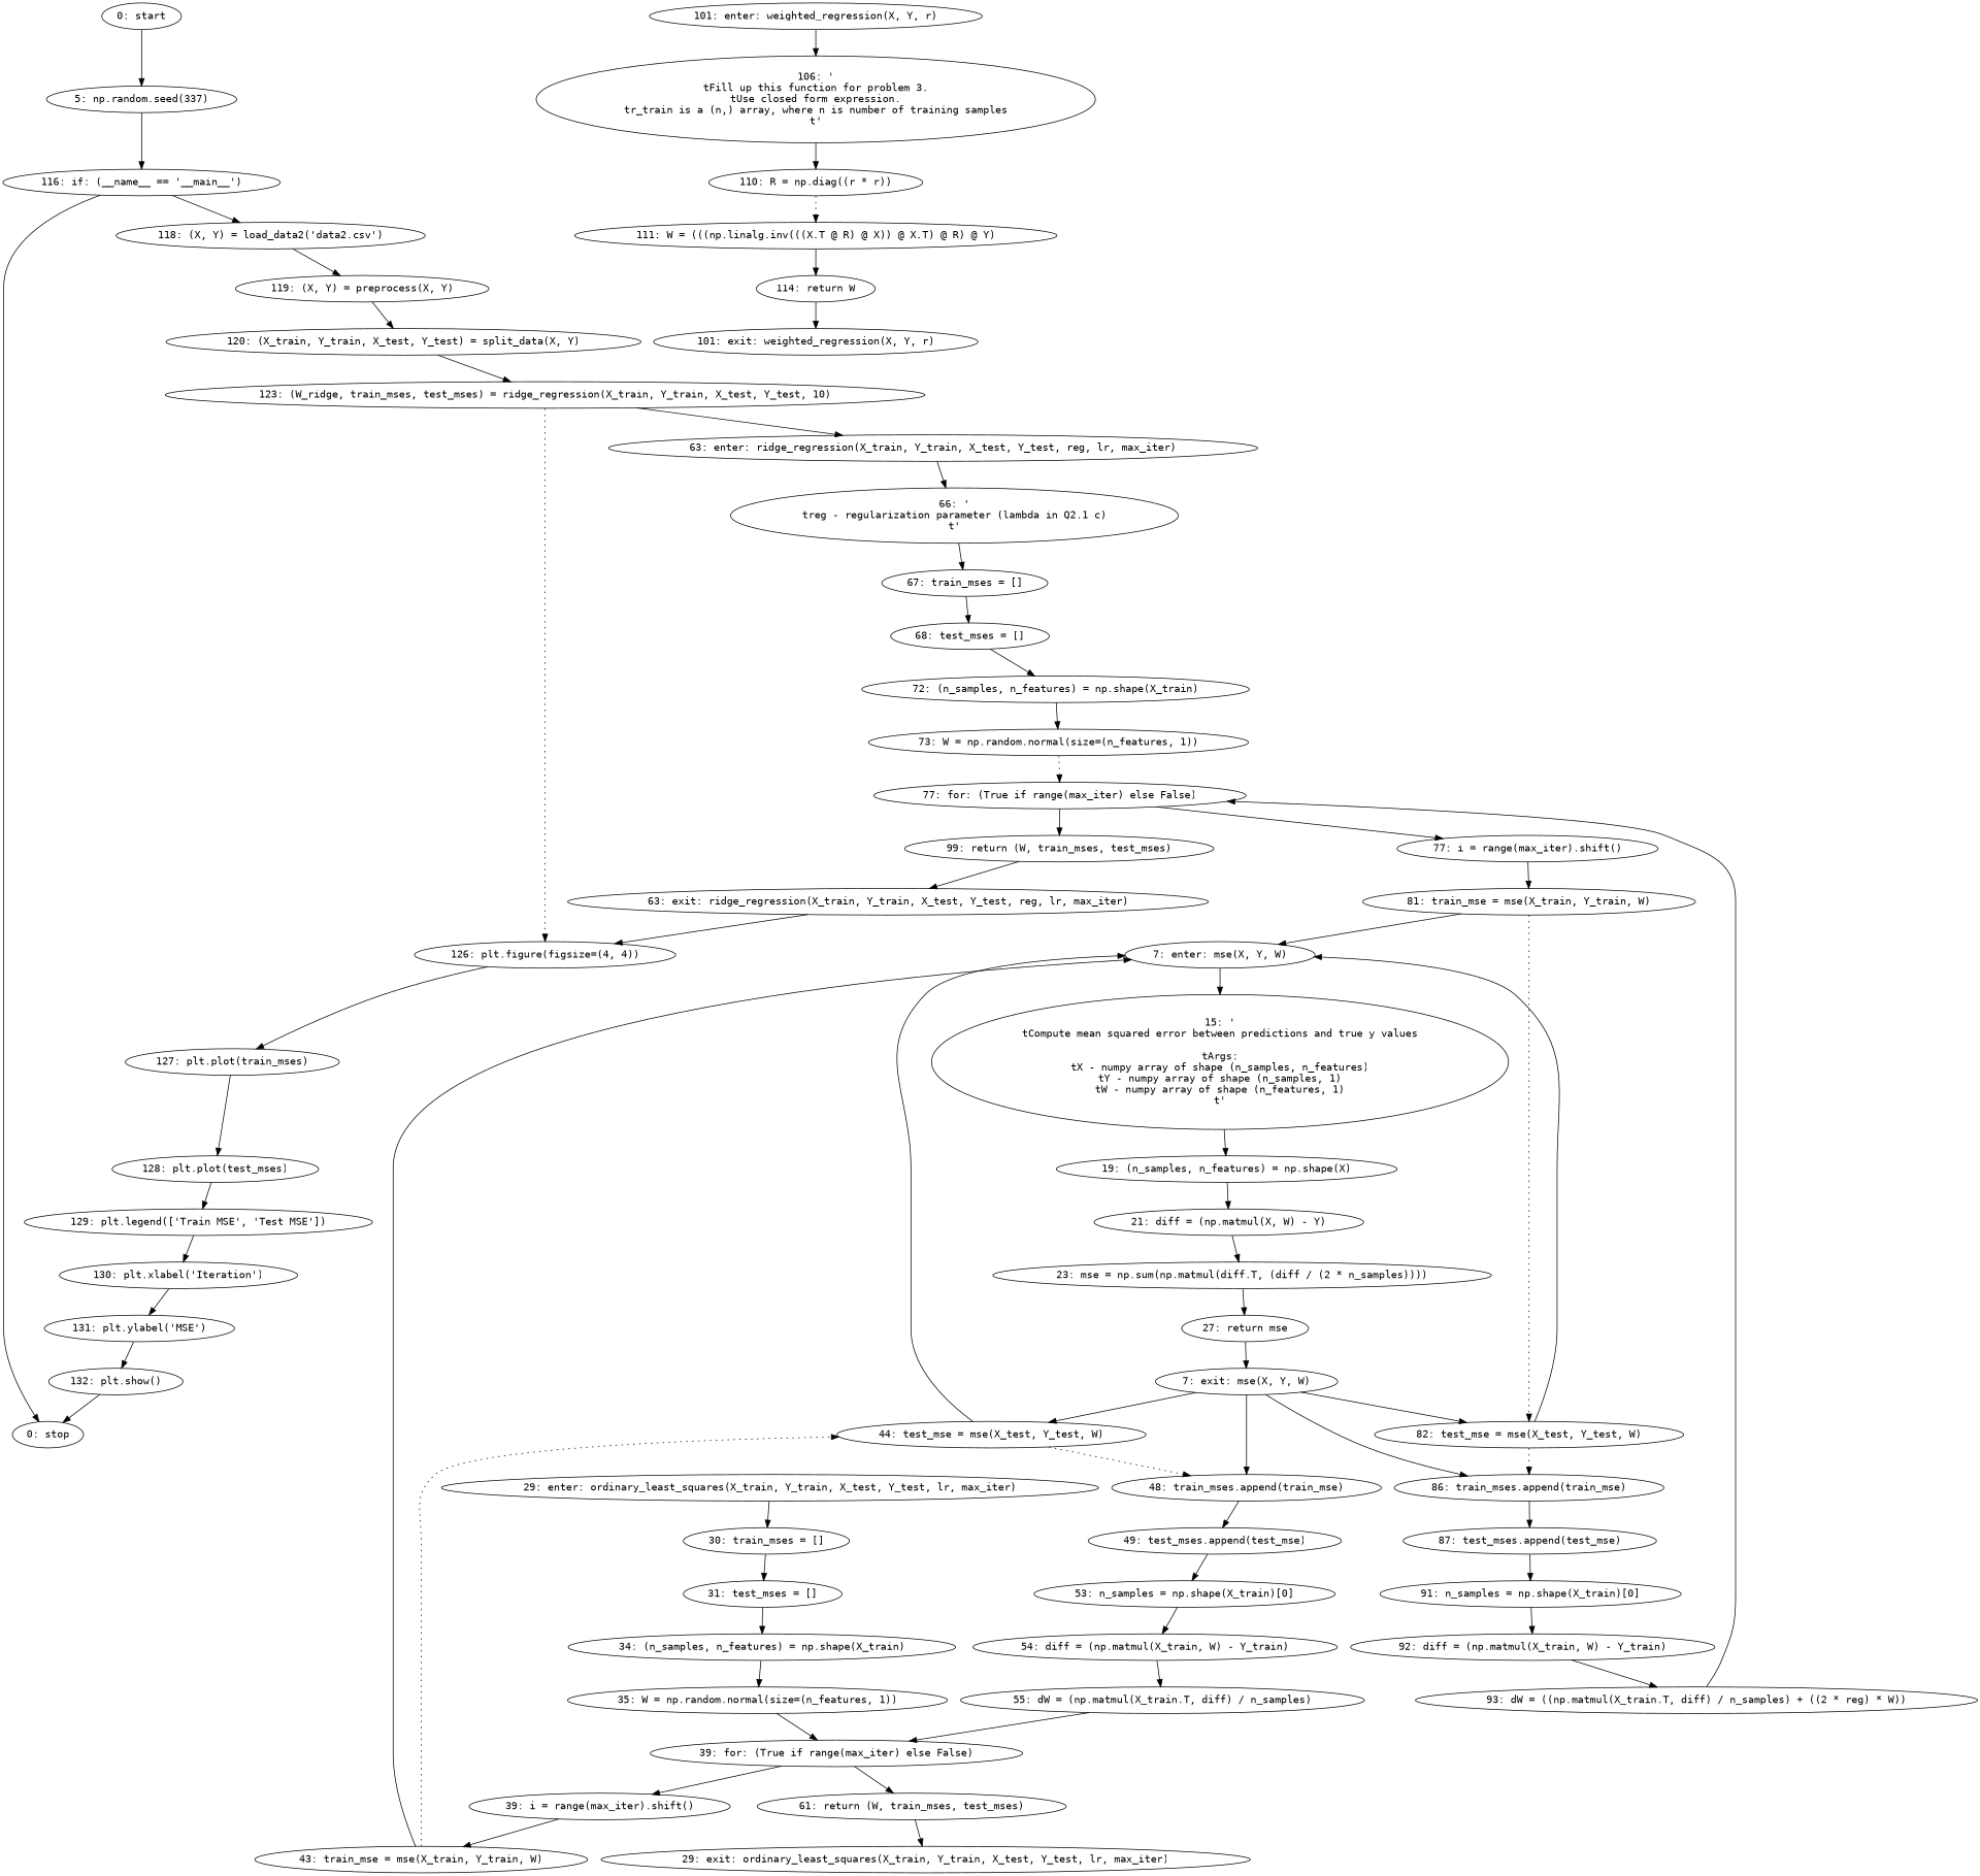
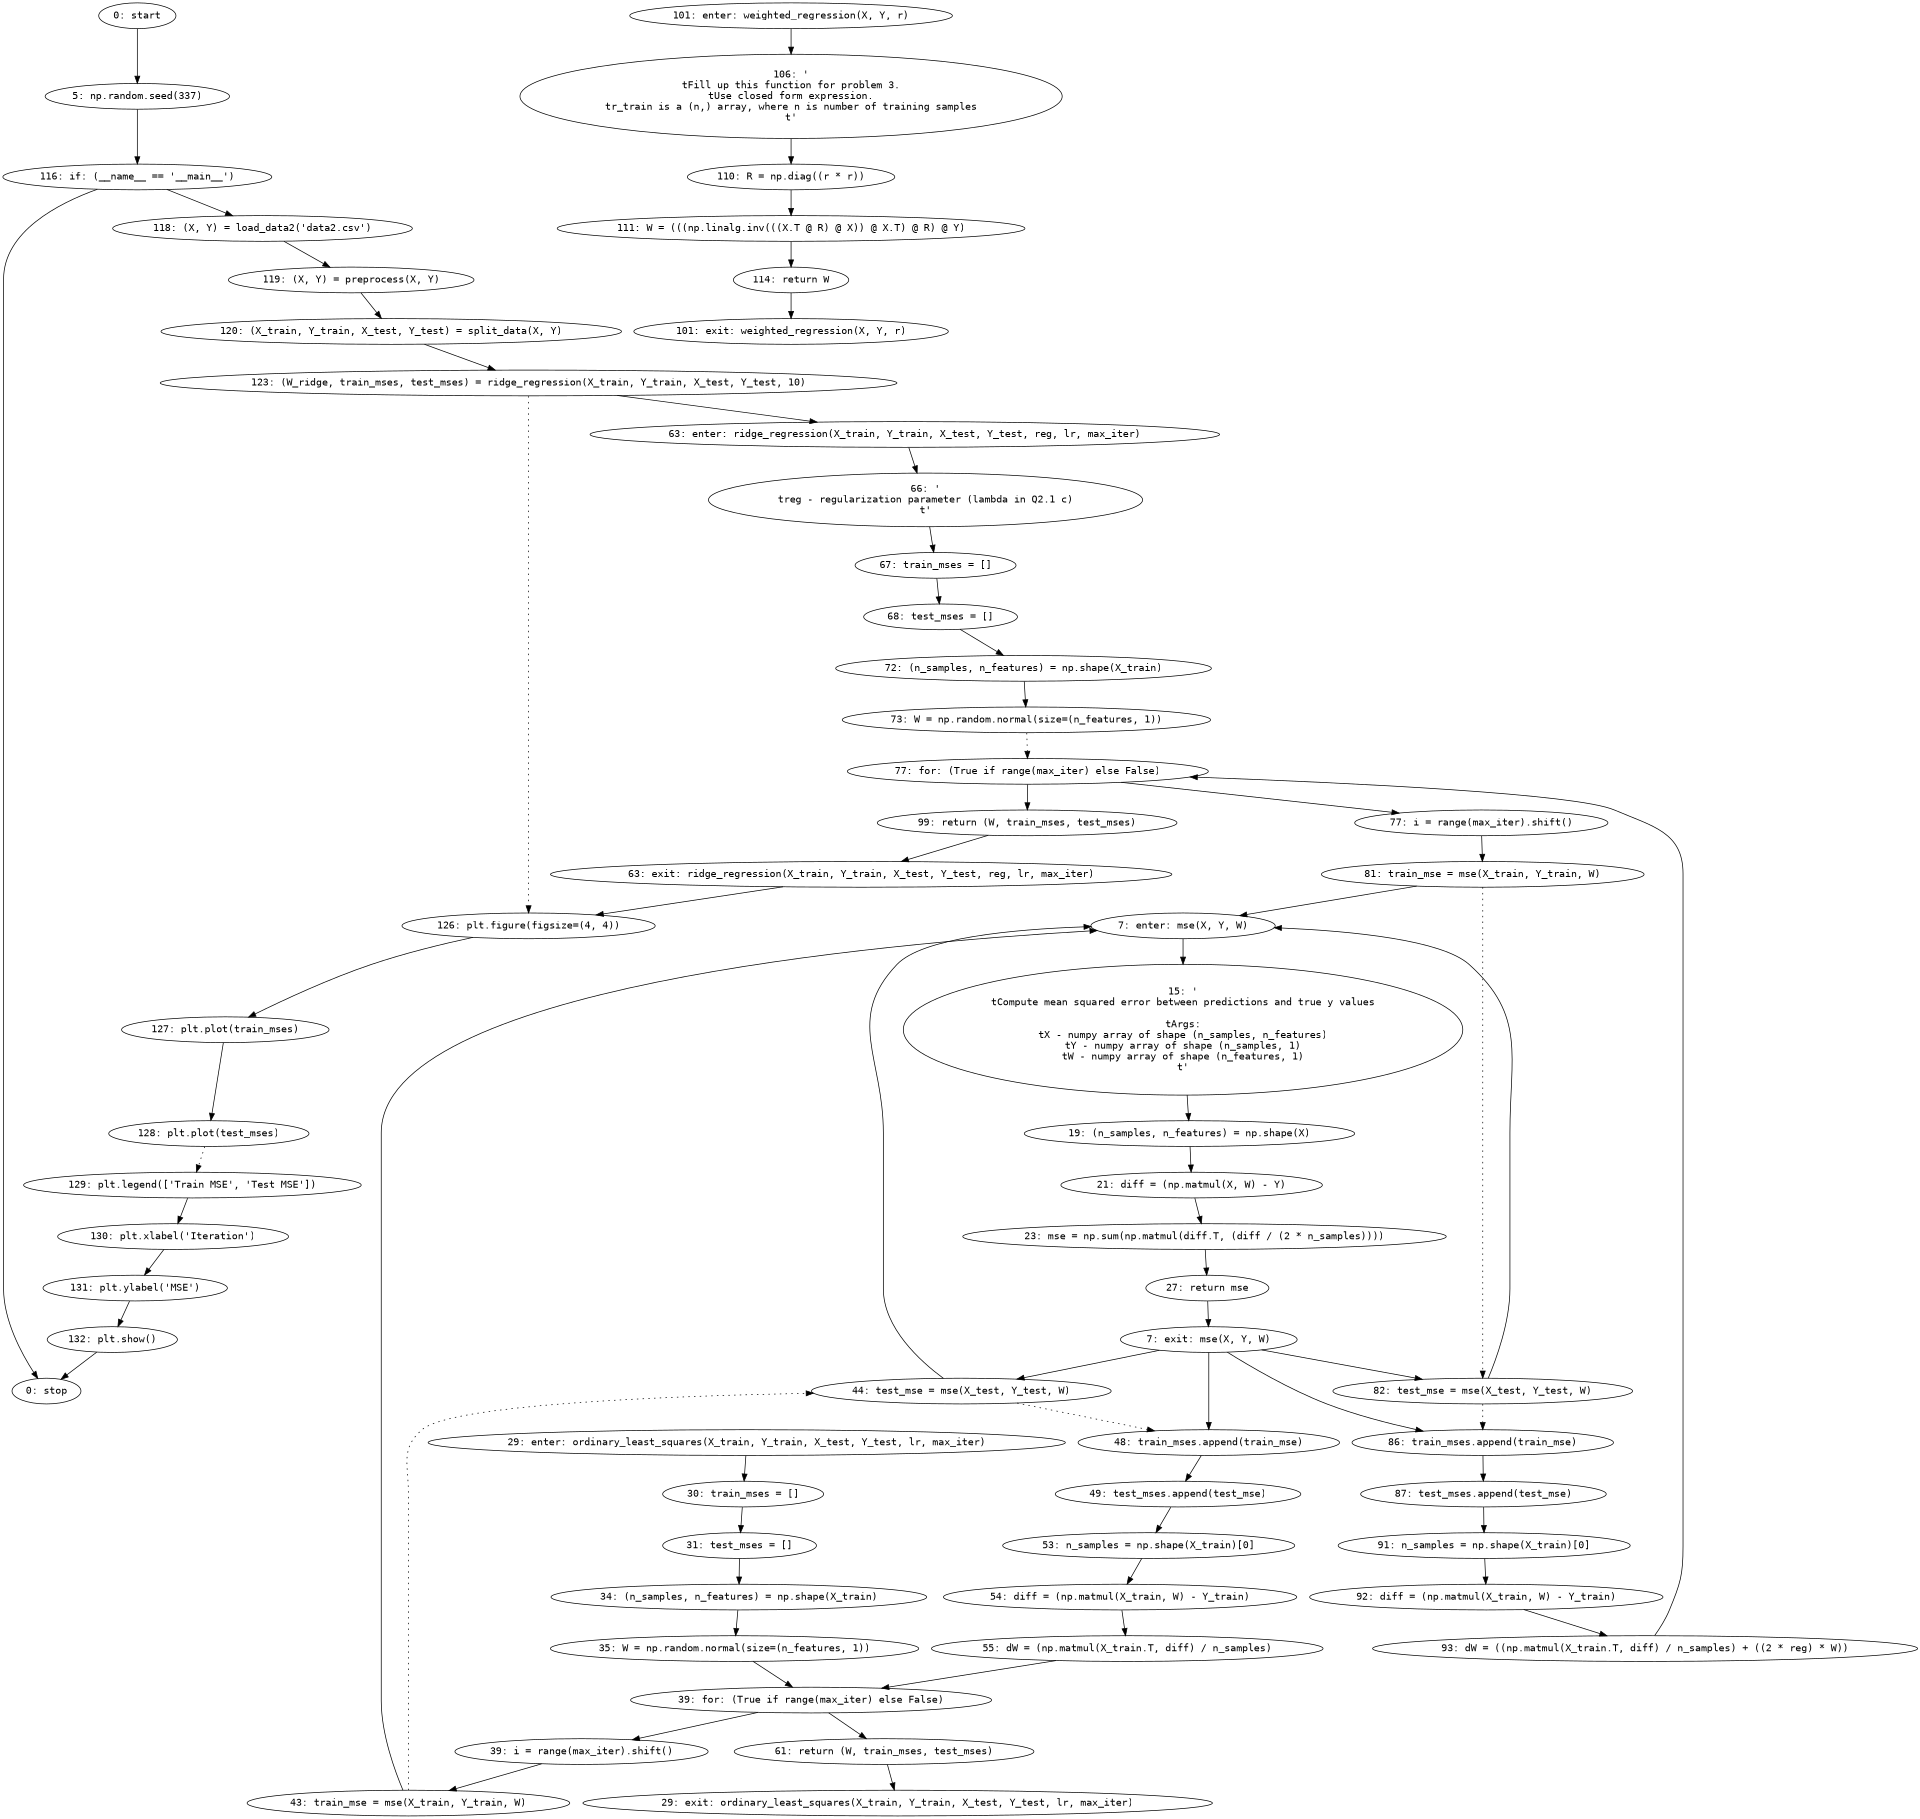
  strict digraph {
    fontname="DejaVu Sans Mono"
    node [fontname="DejaVu Sans Mono"]
    edge [fontname="DejaVu Sans Mono"]
    n1 [label="0: start"]
    n2 [label="5: np.random.seed(337)"]
    n3 [label="116: if: (__name__ == '__main__')"]
    n4 [label="118: (X, Y) = load_data2('data2.csv')"]
    n5 [label="0: stop"]
    n6 [label="119: (X, Y) = preprocess(X, Y)"]
    n7 [label="120: (X_train, Y_train, X_test, Y_test) = split_data(X, Y)"]
    n8 [label="7: enter: mse(X, Y, W)"]
    n9 [label="15: '\n\tCompute mean squared error between predictions and true y values\n\n\tArgs:\n\tX - numpy array of shape (n_samples, n_features)\n\tY - numpy array of shape (n_samples, 1)\n\tW - numpy array of shape (n_features, 1)\n\t'"]
    n10 [label="19: (n_samples, n_features) = np.shape(X)"]
    n11 [label="21: diff = (np.matmul(X, W) - Y)"]
    n12 [label="23: mse = np.sum(np.matmul(diff.T, (diff / (2 * n_samples))))"]
    n13 [label="43: train_mse = mse(X_train, Y_train, W)"]
    n14 [label="44: test_mse = mse(X_test, Y_test, W)"]
    n15 [label="48: train_mses.append(train_mse)"]
    n16 [label="49: test_mses.append(test_mse)"]
    n17 [label="53: n_samples = np.shape(X_train)[0]"]
    n18 [label="54: diff = (np.matmul(X_train, W) - Y_train)"]
    n19 [label="81: train_mse = mse(X_train, Y_train, W)"]
    n20 [label="82: test_mse = mse(X_test, Y_test, W)"]
    n21 [label="86: train_mses.append(train_mse)"]
    n22 [label="87: test_mses.append(test_mse)"]
    n23 [label="91: n_samples = np.shape(X_train)[0]"]
    n24 [label="92: diff = (np.matmul(X_train, W) - Y_train)"]
    n25 [label="7: exit: mse(X, Y, W)"]
    n26 [label="27: return mse"]
    n27 [label="29: enter: ordinary_least_squares(X_train, Y_train, X_test, Y_test, lr, max_iter)"]
    n28 [label="30: train_mses = []"]
    n29 [label="31: test_mses = []"]
    n30 [label="34: (n_samples, n_features) = np.shape(X_train)"]
    n31 [label="35: W = np.random.normal(size=(n_features, 1))"]
    n32 [label="29: exit: ordinary_least_squares(X_train, Y_train, X_test, Y_test, lr, max_iter)"]
    n33 [label="61: return (W, train_mses, test_mses)"]
    n34 [label="39: for: (True if range(max_iter) else False)"]
    n35 [label="39: i = range(max_iter).shift()"]
    n36 [label="55: dW = (np.matmul(X_train.T, diff) / n_samples)"]
    n37 [label="63: enter: ridge_regression(X_train, Y_train, X_test, Y_test, reg, lr, max_iter)"]
    n38 [label="66: '\n\treg - regularization parameter (lambda in Q2.1 c)\n\t'"]
    n39 [label="67: train_mses = []"]
    n40 [label="68: test_mses = []"]
    n41 [label="72: (n_samples, n_features) = np.shape(X_train)"]
    n42 [label="123: (W_ridge, train_mses, test_mses) = ridge_regression(X_train, Y_train, X_test, Y_test, 10)"]
    n43 [label="126: plt.figure(figsize=(4, 4))"]
    n44 [label="127: plt.plot(train_mses)"]
    n45 [label="128: plt.plot(test_mses)"]
    n46 [label="129: plt.legend(['Train MSE', 'Test MSE'])"]
    n47 [label="63: exit: ridge_regression(X_train, Y_train, X_test, Y_test, reg, lr, max_iter)"]
    n48 [label="99: return (W, train_mses, test_mses)"]
    n49 [label="73: W = np.random.normal(size=(n_features, 1))"]
    n50 [label="77: for: (True if range(max_iter) else False)"]
    n51 [label="77: i = range(max_iter).shift()"]
    n52 [label="93: dW = ((np.matmul(X_train.T, diff) / n_samples) + ((2 * reg) * W))"]
    n53 [label="101: enter: weighted_regression(X, Y, r)"]
    n54 [label="106: '\n\tFill up this function for problem 3.\n\tUse closed form expression.\n\tr_train is a (n,) array, where n is number of training samples\n\t'"]
    n55 [label="110: R = np.diag((r * r))"]
    n56 [label="111: W = (((np.linalg.inv(((X.T @ R) @ X)) @ X.T) @ R) @ Y)"]
    n57 [label="114: return W"]
    n58 [label="101: exit: weighted_regression(X, Y, r)"]
    n59 [label="130: plt.xlabel('Iteration')"]
    n60 [label="131: plt.ylabel('MSE')"]
    n61 [label="132: plt.show()"]
    n1 -> n2
    n2 -> n3
    n3 -> n4
    n3 -> n5
    n4 -> n6
    n6 -> n7
    n7 -> n42
    n8 -> n9
    n9 -> n10
    n10 -> n11
    n11 -> n12
    n12 -> n26
    n13 -> n8
    n13 -> n14 [style=dotted weight=100]
    n14 -> n8
    n14 -> n15 [style=dotted weight=100]
    n15 -> n16
    n16 -> n17
    n17 -> n18
    n18 -> n36
    n19 -> n8
    n19 -> n20 [style=dotted weight=100]
    n20 -> n8
    n20 -> n21 [style=dotted weight=100]
    n21 -> n22
    n22 -> n23
    n23 -> n24
    n24 -> n52
    n25 -> n14
    n25 -> n15
    n25 -> n20
    n25 -> n21
    n26 -> n25
    n27 -> n28
    n28 -> n29
    n29 -> n30
    n30 -> n31
    n31 -> n34
    n33 -> n32
    n34 -> n33
    n34 -> n35
    n35 -> n13
    n36 -> n34
    n37 -> n38
    n38 -> n39
    n39 -> n40
    n40 -> n41
    n41 -> n49
    n42 -> n37
    n42 -> n43 [style=dotted weight=100]
    n43 -> n44
    n44 -> n45
-   n45 -> n46
+   n45 -> n46 [style=dotted]
    n46 -> n59
    n47 -> n43
    n48 -> n47
    n49 -> n50 [style=dotted]
    n50 -> n48
    n50 -> n51
    n51 -> n19
    n52 -> n50
    n53 -> n54
    n54 -> n55
-   n55 -> n56 [style=dotted]
+   n55 -> n56
    n56 -> n57
    n57 -> n58
    n59 -> n60
    n60 -> n61
    n61 -> n5
  }
